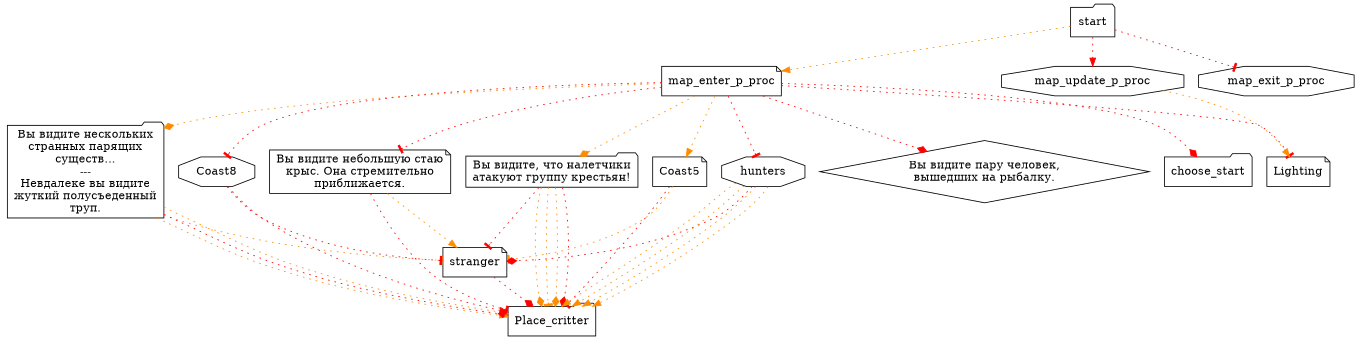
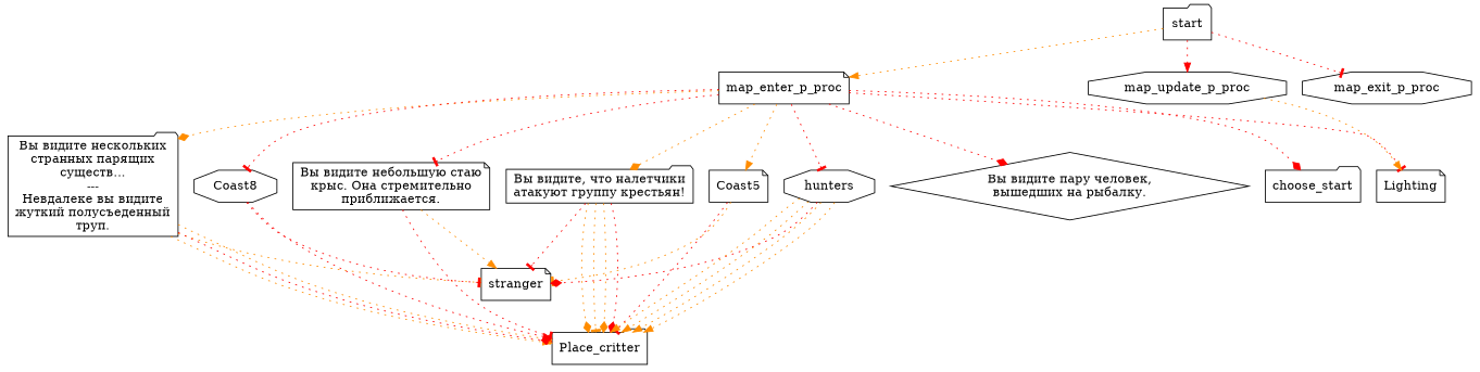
  digraph {
    node [color="#000000" fillcolor="#FFFFFF" shape=note style=filled]
    edge [arrowhead=tee color=red style=dotted]
    map_enter_p_proc
    start [shape=folder]
    map_update_p_proc [shape=octagon]
    map_exit_p_proc [shape=octagon]
    choose_start [shape=folder]
    n6 [label="Вы видите нескольких\nстранных парящих\nсуществ...\n---\nНевдалеке вы видите\nжуткий полусъеденный\nтруп." shape=folder]
    n7 [label=Coast8 shape=octagon]
    n8 [label="Вы видите небольшую стаю\nкрыс. Она стремительно\nприближается."]
    n9 [label="Вы видите, что налетчики\nатакуют группу крестьян!" shape=folder]
    Coast5
    n11 [label="Вы видите пару человек,\nвышедших на рыбалку." shape=diamond]
    hunters [shape=octagon]
    Lighting
    stranger
    Place_critter [shape=folder]
    map_enter_p_proc -> choose_start [arrowhead=diamond]
    map_enter_p_proc -> n6 [arrowhead=diamond color=darkorange]
    map_enter_p_proc -> n7
    map_enter_p_proc -> n8
    map_enter_p_proc -> n9 [arrowhead=diamond color=darkorange]
    map_enter_p_proc -> Coast5 [arrowhead=normal color=darkorange]
    map_enter_p_proc -> n11 [arrowhead=diamond]
    map_enter_p_proc -> hunters
    map_enter_p_proc -> Lighting
    start -> map_enter_p_proc [arrowhead=normal color=darkorange]
    start -> map_update_p_proc [arrowhead=normal]
    start -> map_exit_p_proc
    map_update_p_proc -> Lighting [arrowhead=normal color=darkorange]
    n6 -> stranger [color=darkorange]
    n6 -> Place_critter [arrowhead=normal color=darkorange]
    n6 -> Place_critter [arrowhead=diamond]
    n6 -> Place_critter [color=darkorange]
    n7 -> stranger
    n7 -> Place_critter [arrowhead=normal]
    n8 -> stranger [arrowhead=normal color=darkorange]
    n8 -> Place_critter
    n9 -> stranger
    n9 -> Place_critter [arrowhead=diamond color=darkorange]
    n9 -> Place_critter [color=darkorange]
    n9 -> Place_critter [arrowhead=diamond color=darkorange]
    n9 -> Place_critter [arrowhead=diamond]
    Coast5 -> stranger [color=darkorange]
    Coast5 -> Place_critter
    hunters -> stranger [arrowhead=diamond]
    hunters -> Place_critter [arrowhead=normal color=darkorange]
    hunters -> Place_critter [arrowhead=normal color=darkorange]
    hunters -> Place_critter [arrowhead=normal color=darkorange]
    hunters -> Place_critter [arrowhead=normal color=darkorange]
-   stranger -> Place_critter [arrowhead=diamond]
  }
